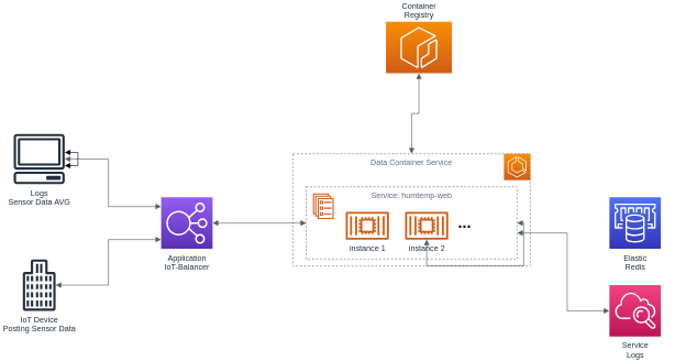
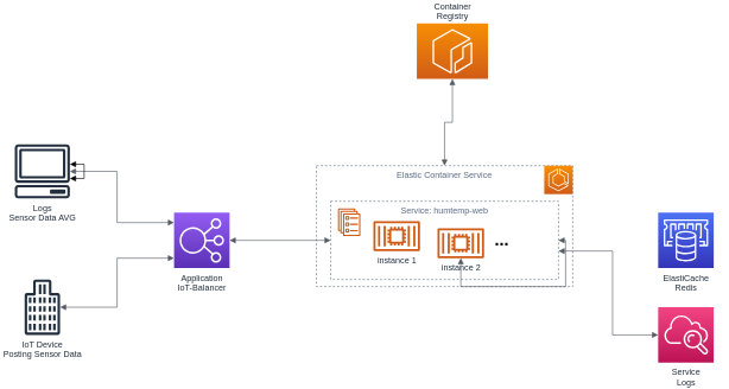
  <mxCell id="0" />
  <mxCell id="1" parent="0" />
- <mxCell id="2" value="Data Container Service" style="fillColor=none;strokeColor=#5A6C86;dashed=1;verticalAlign=top;fontStyle=0;fontColor=#5A6C86;" vertex="1" parent="1"><mxGeometry x="444" y="220" width="360" height="170" as="geometry" /></mxCell>
+ <mxCell id="2" value="Elastic Container Service" style="fillColor=none;strokeColor=#5A6C86;dashed=1;verticalAlign=top;fontStyle=0;fontColor=#5A6C86;" vertex="1" parent="1"><mxGeometry x="444" y="220" width="360" height="170" as="geometry" /></mxCell>
  <mxCell id="3" value="Service: humtemp-web" style="fillColor=none;strokeColor=#5A6C86;dashed=1;verticalAlign=top;fontStyle=0;fontColor=#5A6C86;" vertex="1" parent="1"><mxGeometry x="464" y="270" width="320" height="110" as="geometry" /></mxCell>
- <mxCell id="4" value="Elastic&lt;br&gt;Redis" style="outlineConnect=0;fontColor=#232F3E;gradientColor=#4D72F3;gradientDirection=north;fillColor=#3334B9;strokeColor=#ffffff;dashed=0;verticalLabelPosition=bottom;verticalAlign=top;align=center;html=1;fontSize=12;fontStyle=0;aspect=fixed;shape=mxgraph.aws4.resourceIcon;resIcon=mxgraph.aws4.elasticache;" vertex="1" parent="1"><mxGeometry x="924" y="286" width="78" height="78" as="geometry" /></mxCell>
+ <mxCell id="4" value="ElastiCache&lt;br&gt;Redis" style="outlineConnect=0;fontColor=#232F3E;gradientColor=#4D72F3;gradientDirection=north;fillColor=#3334B9;strokeColor=#ffffff;dashed=0;verticalLabelPosition=bottom;verticalAlign=top;align=center;html=1;fontSize=12;fontStyle=0;aspect=fixed;shape=mxgraph.aws4.resourceIcon;resIcon=mxgraph.aws4.elasticache;" vertex="1" parent="1"><mxGeometry x="924" y="286" width="78" height="78" as="geometry" /></mxCell>
  <mxCell id="5" value="Application&lt;br&gt;IoT-Balancer" style="outlineConnect=0;fontColor=#232F3E;gradientColor=#945DF2;gradientDirection=north;fillColor=#5A30B5;strokeColor=#ffffff;dashed=0;verticalLabelPosition=bottom;verticalAlign=top;align=center;html=1;fontSize=12;fontStyle=0;aspect=fixed;shape=mxgraph.aws4.resourceIcon;resIcon=mxgraph.aws4.elastic_load_balancing;" vertex="1" parent="1"><mxGeometry x="244" y="286" width="78" height="78" as="geometry" /></mxCell>
  <mxCell id="6" value="IoT Device&lt;br&gt;Posting Sensor Data" style="outlineConnect=0;fontColor=#232F3E;gradientColor=none;fillColor=#232F3E;strokeColor=none;dashed=0;verticalLabelPosition=bottom;verticalAlign=top;align=center;html=1;fontSize=12;fontStyle=0;aspect=fixed;pointerEvents=1;shape=mxgraph.aws4.office_building;" vertex="1" parent="1"><mxGeometry x="34" y="380" width="50" height="78" as="geometry" /></mxCell>
  <mxCell id="7" value="Logs&lt;br&gt;Sensor Data AVG" style="outlineConnect=0;fontColor=#232F3E;gradientColor=none;fillColor=#232F3E;strokeColor=none;dashed=0;verticalLabelPosition=bottom;verticalAlign=top;align=center;html=1;fontSize=12;fontStyle=0;aspect=fixed;pointerEvents=1;shape=mxgraph.aws4.client;" vertex="1" parent="1"><mxGeometry x="20" y="190" width="78" height="76" as="geometry" /></mxCell>
  <mxCell id="8" value="" style="outlineConnect=0;fontColor=#232F3E;gradientColor=#F78E04;gradientDirection=north;fillColor=#D05C17;strokeColor=#ffffff;dashed=0;verticalLabelPosition=bottom;verticalAlign=top;align=center;html=1;fontSize=12;fontStyle=0;aspect=fixed;shape=mxgraph.aws4.resourceIcon;resIcon=mxgraph.aws4.ecs;" vertex="1" parent="1"><mxGeometry x="764" y="220" width="40" height="40" as="geometry" /></mxCell>
  <mxCell id="9" value="Container&lt;br&gt;Registry" style="outlineConnect=0;fontColor=#232F3E;gradientColor=#F78E04;gradientDirection=north;fillColor=#D05C17;strokeColor=#ffffff;dashed=0;verticalLabelPosition=top;verticalAlign=bottom;align=center;html=1;fontSize=12;fontStyle=0;aspect=fixed;shape=mxgraph.aws4.resourceIcon;resIcon=mxgraph.aws4.ecr;spacing=2;labelPosition=center;" vertex="1" parent="1"><mxGeometry x="585" y="20" width="100" height="78" as="geometry" /></mxCell>
  <mxCell id="10" value="" style="outlineConnect=0;fontColor=#232F3E;gradientColor=none;fillColor=#D05C17;strokeColor=none;dashed=0;verticalLabelPosition=bottom;verticalAlign=top;align=center;html=1;fontSize=12;fontStyle=0;aspect=fixed;pointerEvents=1;shape=mxgraph.aws4.ecs_service;" vertex="1" parent="1"><mxGeometry x="474" y="280" width="32" height="39" as="geometry" /></mxCell>
- <mxCell id="11" value="instance 1" style="outlineConnect=0;fontColor=#232F3E;gradientColor=none;fillColor=#D05C17;strokeColor=none;dashed=0;verticalLabelPosition=bottom;verticalAlign=top;align=center;html=1;fontSize=12;fontStyle=0;aspect=fixed;pointerEvents=1;shape=mxgraph.aws4.container_2;" vertex="1" parent="1"><mxGeometry x="524" y="308" width="65.52" height="42" as="geometry" /></mxCell>
+ <mxCell id="11" value="instance 1" style="outlineConnect=0;fontColor=#232F3E;gradientColor=none;fillColor=#D05C17;strokeColor=none;dashed=0;verticalLabelPosition=bottom;verticalAlign=top;align=center;html=1;fontSize=12;fontStyle=0;aspect=fixed;pointerEvents=1;shape=mxgraph.aws4.container_2;" vertex="1" parent="1"><mxGeometry x="524" y="298" width="65.52" height="42" as="geometry" /></mxCell>
  <mxCell id="12" value="instance 2" style="outlineConnect=0;fontColor=#232F3E;gradientColor=none;fillColor=#D05C17;strokeColor=none;dashed=0;verticalLabelPosition=bottom;verticalAlign=top;align=center;html=1;fontSize=12;fontStyle=0;aspect=fixed;pointerEvents=1;shape=mxgraph.aws4.container_2;" vertex="1" parent="1"><mxGeometry x="614" y="308" width="65.52" height="42" as="geometry" /></mxCell>
  <mxCell id="13" value="..." style="text;strokeColor=none;fillColor=none;html=1;fontSize=24;fontStyle=1;verticalAlign=middle;align=center;" vertex="1" parent="1"><mxGeometry x="684" y="308" width="40" height="32" as="geometry" /></mxCell>
  <mxCell id="14" value="" style="edgeStyle=orthogonalEdgeStyle;html=1;endArrow=block;elbow=vertical;startArrow=block;startFill=1;strokeColor=#545B64;rounded=0;exitX=0.5;exitY=0;exitDx=0;exitDy=0;endFill=1;" edge="1" parent="1" source="2" target="9"><mxGeometry width="100" relative="1" as="geometry"><mxPoint x="506.76" y="90" as="sourcePoint" /><mxPoint x="606.76" y="90" as="targetPoint" /></mxGeometry></mxCell>
  <mxCell id="15" value="" style="edgeStyle=orthogonalEdgeStyle;html=1;endArrow=block;elbow=vertical;startArrow=block;endFill=1;strokeColor=#545B64;rounded=0;startFill=1;" edge="1" parent="1" source="6" target="5"><mxGeometry width="100" relative="1" as="geometry"><mxPoint x="744" y="550" as="sourcePoint" /><mxPoint x="844" y="550" as="targetPoint" /><Array as="points"><mxPoint x="164" y="419" /><mxPoint x="164" y="350" /></Array></mxGeometry></mxCell>
  <mxCell id="16" value="" style="edgeStyle=orthogonalEdgeStyle;html=1;endArrow=block;elbow=vertical;startArrow=block;startFill=1;strokeColor=#545B64;rounded=0;endFill=1;" edge="1" parent="1" source="7" target="5"><mxGeometry width="100" relative="1" as="geometry"><mxPoint x="744" y="550" as="sourcePoint" /><mxPoint x="844" y="550" as="targetPoint" /><Array as="points"><mxPoint x="164" y="228" /><mxPoint x="164" y="300" /></Array></mxGeometry></mxCell>
  <mxCell id="17" value="" style="edgeStyle=orthogonalEdgeStyle;html=1;endArrow=block;elbow=vertical;startArrow=block;startFill=1;endFill=1;strokeColor=#545B64;rounded=0;" edge="1" parent="1" source="5" target="3"><mxGeometry width="100" relative="1" as="geometry"><mxPoint x="744" y="550" as="sourcePoint" /><mxPoint x="844" y="550" as="targetPoint" /></mxGeometry></mxCell>
  <mxCell id="18" style="edgeStyle=orthogonalEdgeStyle;rounded=0;orthogonalLoop=1;jettySize=auto;html=1;startArrow=block;startFill=1;endArrow=block;endFill=1;" edge="1" parent="1" source="7" target="7"><mxGeometry relative="1" as="geometry" /></mxCell>
  <mxCell id="19" value="" style="edgeStyle=orthogonalEdgeStyle;html=1;endArrow=block;elbow=vertical;startArrow=block;startFill=1;endFill=1;strokeColor=#545B64;rounded=0;exitX=1;exitY=0.5;exitDx=0;exitDy=0;" edge="1" parent="1" source="3" target="12"><mxGeometry width="100" relative="1" as="geometry"><mxPoint x="744" y="460" as="sourcePoint" /><mxPoint x="844" y="460" as="targetPoint" /></mxGeometry></mxCell>
  <mxCell id="20" value="Service&lt;br&gt;Logs" style="outlineConnect=0;fontColor=#232F3E;gradientColor=#F34482;gradientDirection=north;fillColor=#BC1356;strokeColor=#ffffff;dashed=0;verticalLabelPosition=bottom;verticalAlign=top;align=center;html=1;fontSize=12;fontStyle=0;aspect=fixed;shape=mxgraph.aws4.resourceIcon;resIcon=mxgraph.aws4.cloudwatch;" vertex="1" parent="1"><mxGeometry x="924" y="419" width="78" height="78" as="geometry" /></mxCell>
  <mxCell id="21" value="" style="edgeStyle=orthogonalEdgeStyle;html=1;endArrow=block;elbow=vertical;startArrow=block;startFill=1;endFill=1;strokeColor=#545B64;rounded=0;" edge="1" parent="1" source="3" target="20"><mxGeometry width="100" relative="1" as="geometry"><mxPoint x="780" y="480" as="sourcePoint" /><mxPoint x="880" y="480" as="targetPoint" /><Array as="points"><mxPoint x="860" y="340" /><mxPoint x="860" y="458" /></Array></mxGeometry></mxCell>
